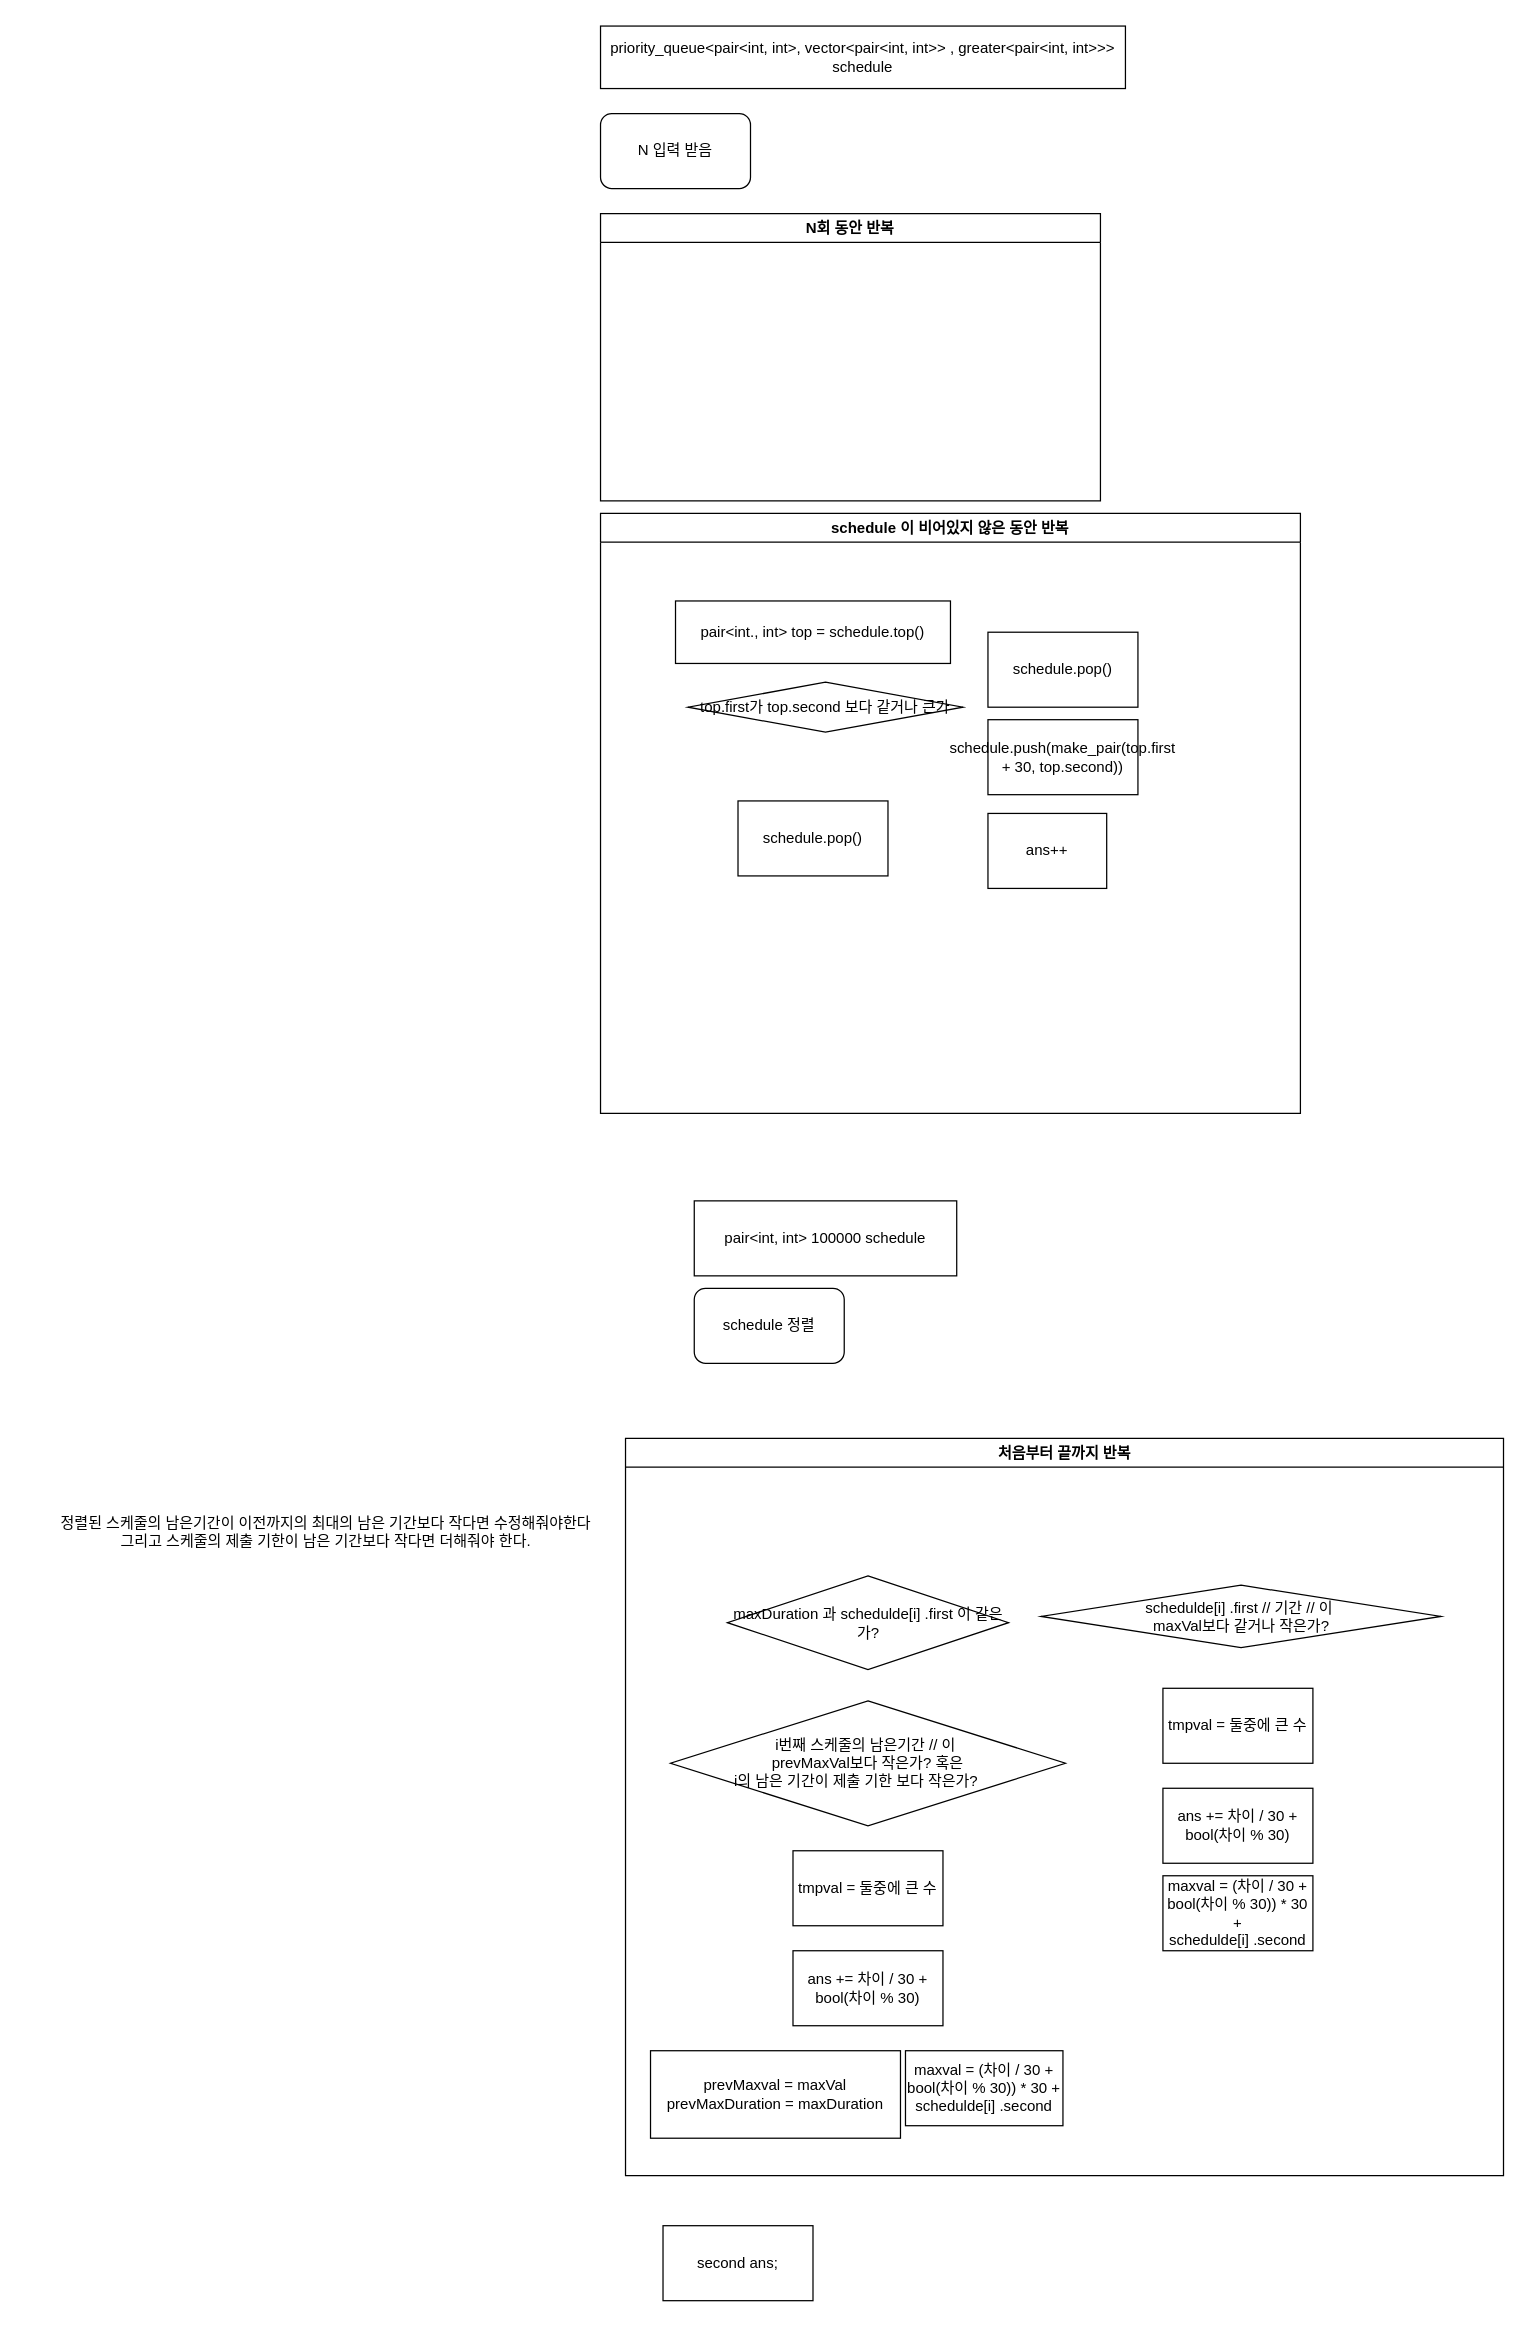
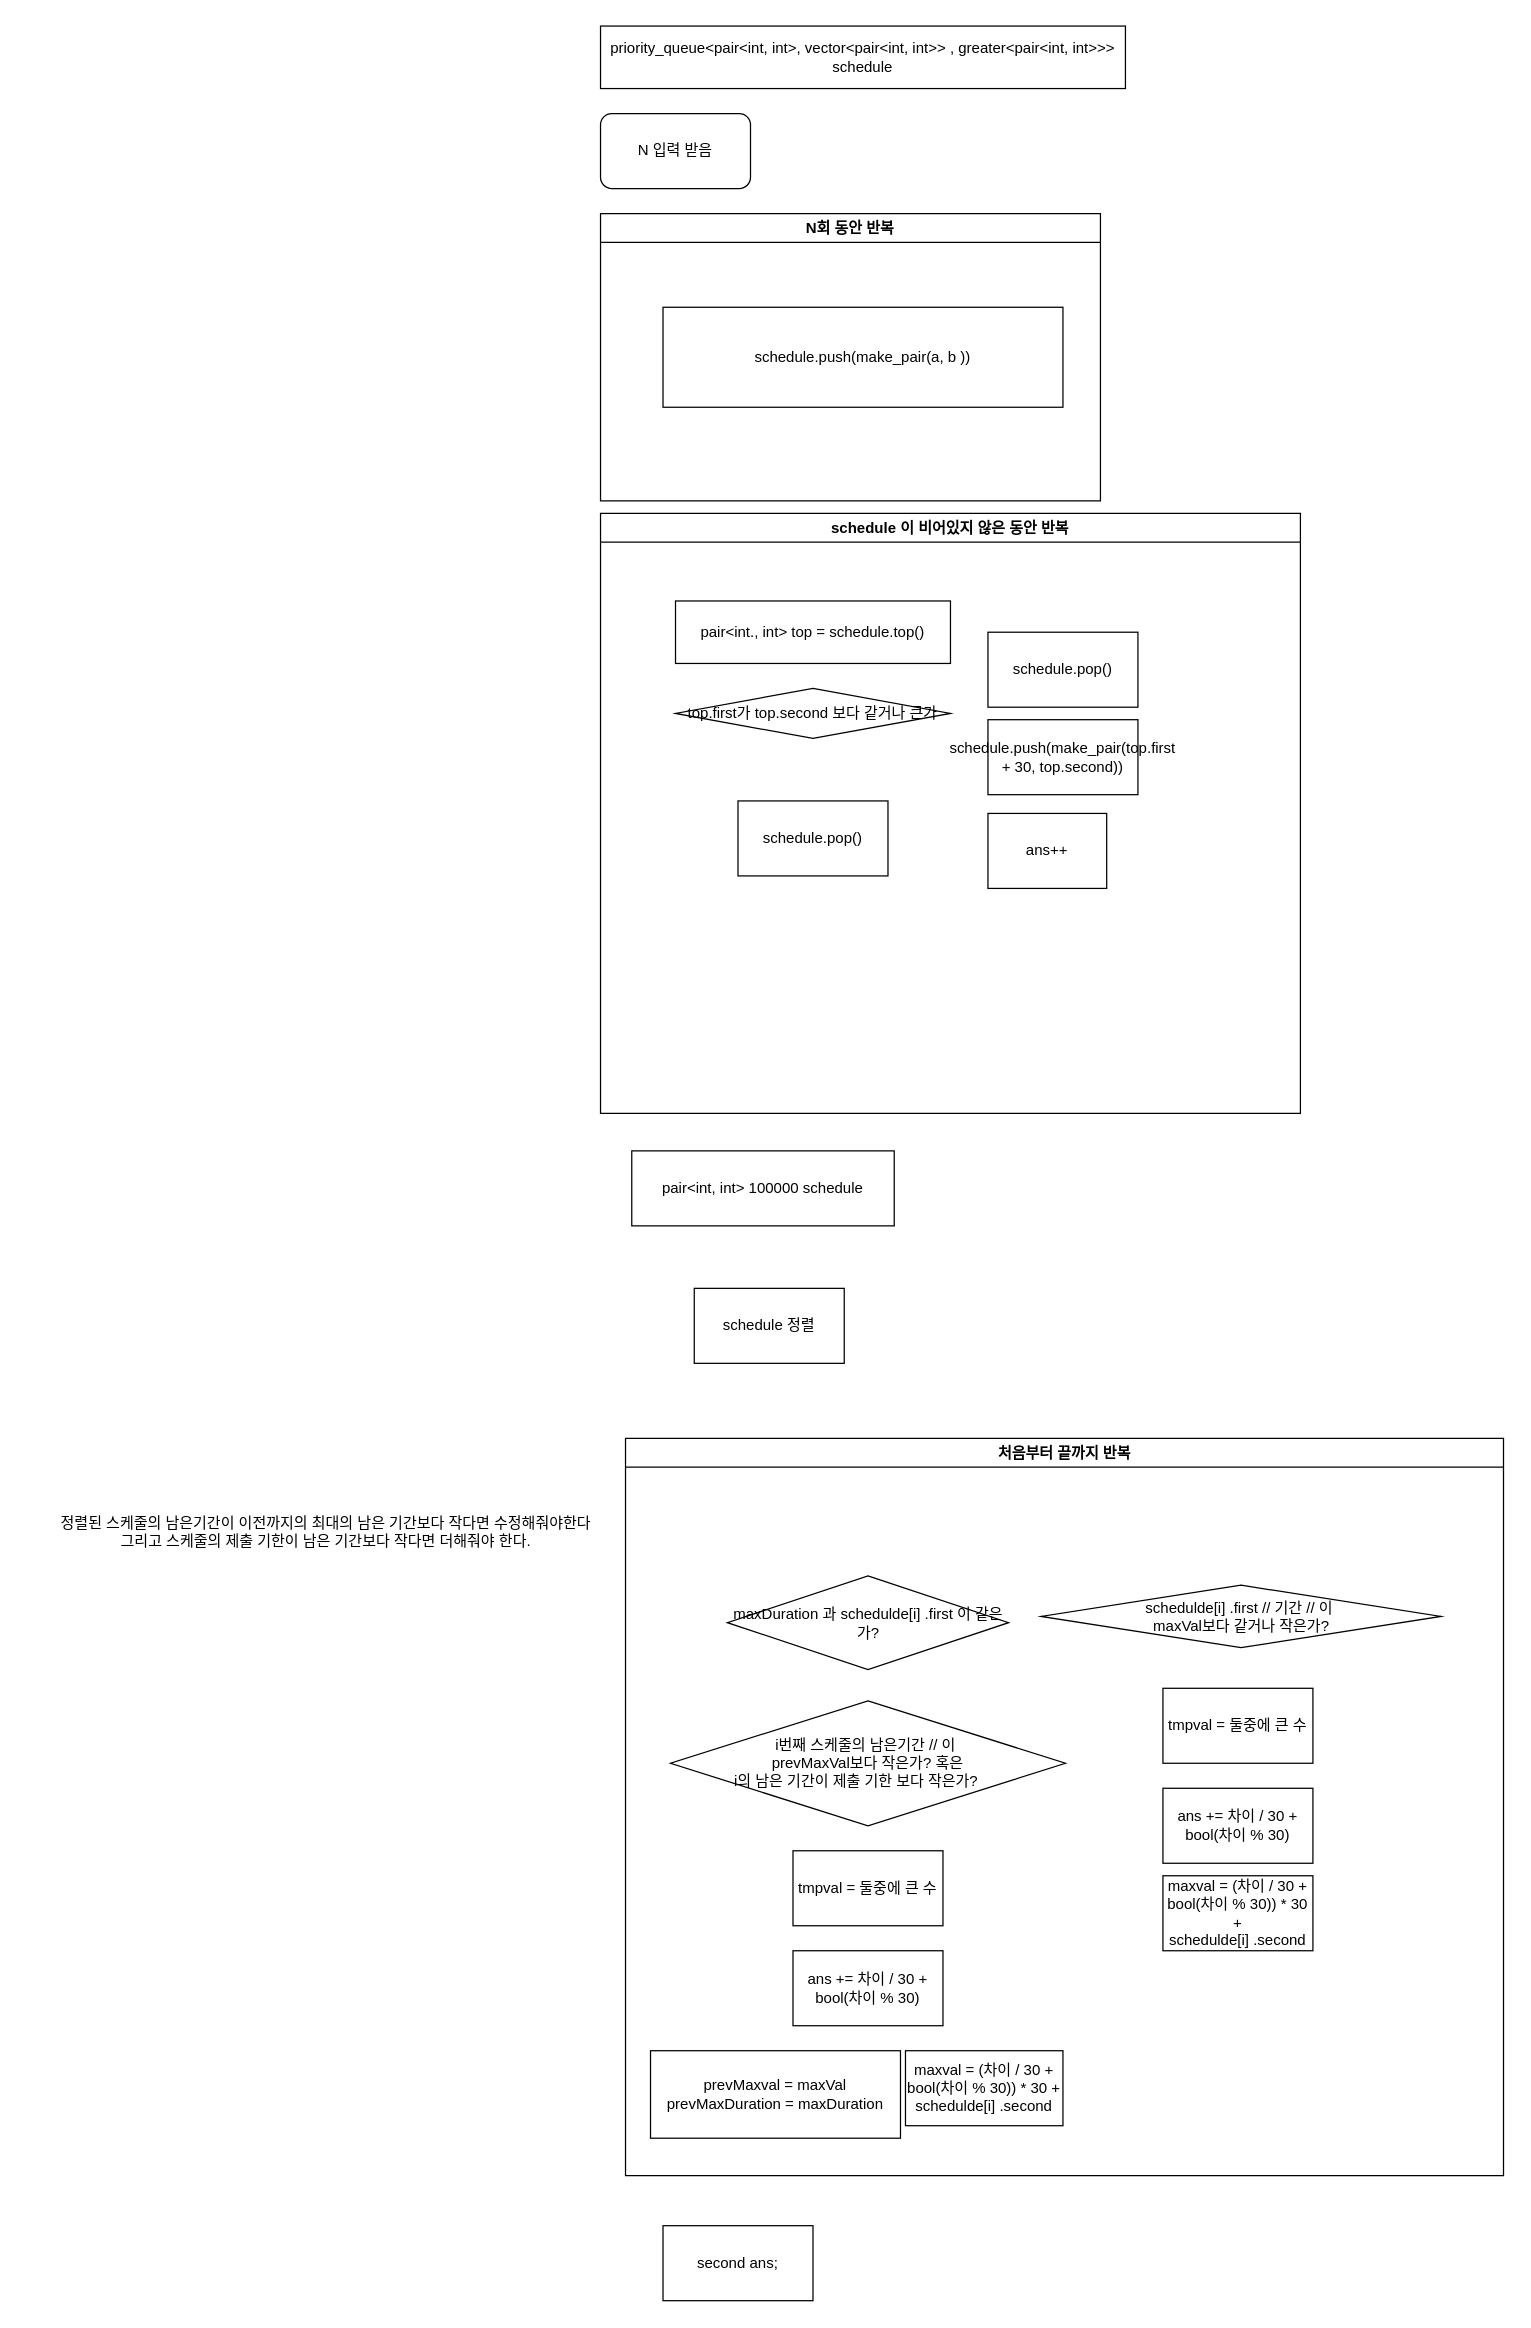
  <mxCell id="0" />
  <mxCell id="1" parent="0" />
  <mxCell id="2" value="N 입력 받음" style="whiteSpace=wrap;html=1;rounded=1;" vertex="1" parent="1"><mxGeometry x="480" y="90" width="120" height="60" as="geometry" /></mxCell>
  <mxCell id="3" value="N회 동안 반복" style="swimlane;whiteSpace=wrap;html=1;" vertex="1" parent="1"><mxGeometry x="480" y="170" width="400" height="230" as="geometry" /></mxCell>
+ <mxCell id="4" value="schedule.push(make_pair(a, b ))" style="rounded=0;whiteSpace=wrap;html=1;" vertex="1" parent="3"><mxGeometry x="50" y="75" width="320" height="80" as="geometry" /></mxCell>
  <mxCell id="5" value="priority_queue&amp;lt;pair&amp;lt;int, int&amp;gt;, vector&amp;lt;pair&amp;lt;int, int&amp;gt;&amp;gt; , greater&amp;lt;pair&amp;lt;int, int&amp;gt;&amp;gt;&amp;gt; schedule" style="rounded=0;whiteSpace=wrap;html=1;" vertex="1" parent="1"><mxGeometry x="480" y="20" width="420" height="50" as="geometry" /></mxCell>
  <mxCell id="6" value="schedule 이 비어있지 않은 동안 반복" style="swimlane;whiteSpace=wrap;html=1;" vertex="1" parent="1"><mxGeometry x="480" y="410" width="560" height="480" as="geometry" /></mxCell>
  <mxCell id="7" value="pair&amp;lt;int., int&amp;gt; top = schedule.top()" style="rounded=0;whiteSpace=wrap;html=1;" vertex="1" parent="6"><mxGeometry x="60" y="70" width="220" height="50" as="geometry" /></mxCell>
- <mxCell id="8" value="top.first가 top.second 보다 같거나 큰가" style="rounded=0;whiteSpace=wrap;html=1;shape=rhombus;perimeter=rhombusPerimeter;" vertex="1" parent="6"><mxGeometry x="70" y="135" width="220" height="40" as="geometry" /></mxCell>
+ <mxCell id="8" value="top.first가 top.second 보다 같거나 큰가" style="rounded=0;whiteSpace=wrap;html=1;shape=rhombus;perimeter=rhombusPerimeter;" vertex="1" parent="6"><mxGeometry x="60" y="140" width="220" height="40" as="geometry" /></mxCell>
  <mxCell id="9" value="schedule.pop()" style="rounded=0;whiteSpace=wrap;html=1;" vertex="1" parent="6"><mxGeometry x="110" y="230" width="120" height="60" as="geometry" /></mxCell>
  <mxCell id="10" value="schedule.push(make_pair(top.first + 30, top.second))" style="rounded=0;whiteSpace=wrap;html=1;" vertex="1" parent="6"><mxGeometry x="310" y="165" width="120" height="60" as="geometry" /></mxCell>
  <mxCell id="11" value="schedule.pop()" style="rounded=0;whiteSpace=wrap;html=1;" vertex="1" parent="6"><mxGeometry x="310" y="95" width="120" height="60" as="geometry" /></mxCell>
  <mxCell id="12" value="ans++" style="rounded=0;whiteSpace=wrap;html=1;" vertex="1" parent="6"><mxGeometry x="310" y="240" width="95" height="60" as="geometry" /></mxCell>
- <mxCell id="13" value="pair&amp;lt;int, int&amp;gt; 100000 schedule" style="rounded=0;whiteSpace=wrap;html=1;" vertex="1" parent="1"><mxGeometry x="555" y="960" width="210" height="60" as="geometry" /></mxCell>
- <mxCell id="14" value="schedule 정렬" style="whiteSpace=wrap;html=1;rounded=1;" vertex="1" parent="1"><mxGeometry x="555" y="1030" width="120" height="60" as="geometry" /></mxCell>
+ <mxCell id="13" value="pair&amp;lt;int, int&amp;gt; 100000 schedule" style="rounded=0;whiteSpace=wrap;html=1;" vertex="1" parent="1"><mxGeometry x="505" y="920" width="210" height="60" as="geometry" /></mxCell>
+ <mxCell id="14" value="schedule 정렬" style="rounded=0;whiteSpace=wrap;html=1;" vertex="1" parent="1"><mxGeometry x="555" y="1030" width="120" height="60" as="geometry" /></mxCell>
  <mxCell id="15" value="처음부터 끝까지 반복" style="swimlane;whiteSpace=wrap;html=1;" vertex="1" parent="1"><mxGeometry x="500" y="1150" width="702.5" height="590" as="geometry" /></mxCell>
  <mxCell id="16" value="schedulde[i] .first // 기간 // 이&amp;nbsp;&lt;br&gt;maxVal보다 같거나 작은가?" style="rounded=0;whiteSpace=wrap;html=1;shape=rhombus;perimeter=rhombusPerimeter;" vertex="1" parent="15"><mxGeometry x="332.5" y="117.5" width="320" height="50" as="geometry" /></mxCell>
  <mxCell id="17" value="ans += 차이 / 30 + bool(차이 % 30)" style="rounded=0;whiteSpace=wrap;html=1;" vertex="1" parent="15"><mxGeometry x="430" y="280" width="120" height="60" as="geometry" /></mxCell>
  <mxCell id="18" value="maxval = (차이 / 30 + bool(차이 % 30)) * 30 + schedulde[i]&amp;nbsp;.second" style="whiteSpace=wrap;html=1;" vertex="1" parent="15"><mxGeometry x="430" y="350" width="120" height="60" as="geometry" /></mxCell>
  <mxCell id="19" value="maxDuration 과 schedulde[i] .first 이 같은가?" style="rhombus;whiteSpace=wrap;html=1;" vertex="1" parent="15"><mxGeometry x="81.5" y="110" width="225" height="75" as="geometry" /></mxCell>
  <mxCell id="20" value="i번째 스케줄의 남은기간 // 이&amp;nbsp;&lt;br&gt;prevMaxVal보다 작은가? 혹은&lt;br&gt;i의 남은 기간이 제출 기한 보다 작은가?&lt;span style=&quot;white-space: pre;&quot;&gt;&#09;&lt;/span&gt;" style="rounded=0;whiteSpace=wrap;html=1;shape=rhombus;perimeter=rhombusPerimeter;" vertex="1" parent="15"><mxGeometry x="36" y="210" width="316" height="100" as="geometry" /></mxCell>
  <mxCell id="21" value="tmpval = 둘중에 큰 수" style="whiteSpace=wrap;html=1;" vertex="1" parent="15"><mxGeometry x="134" y="330" width="120" height="60" as="geometry" /></mxCell>
  <mxCell id="22" value="ans += 차이 / 30 + bool(차이 % 30)" style="rounded=0;whiteSpace=wrap;html=1;" vertex="1" parent="15"><mxGeometry x="134" y="410" width="120" height="60" as="geometry" /></mxCell>
  <mxCell id="23" value="maxval = (차이 / 30 + bool(차이 % 30)) * 30 + schedulde[i]&amp;nbsp;.second" style="whiteSpace=wrap;html=1;" vertex="1" parent="15"><mxGeometry x="224" y="490" width="126" height="60" as="geometry" /></mxCell>
  <mxCell id="24" value="prevMaxval = maxVal&lt;br&gt;prevMaxDuration = maxDuration" style="whiteSpace=wrap;html=1;" vertex="1" parent="15"><mxGeometry x="20" y="490" width="200" height="70" as="geometry" /></mxCell>
  <mxCell id="25" value="tmpval = 둘중에 큰 수" style="whiteSpace=wrap;html=1;" vertex="1" parent="15"><mxGeometry x="430" y="200" width="120" height="60" as="geometry" /></mxCell>
  <mxCell id="26" value="second ans;" style="rounded=0;whiteSpace=wrap;html=1;" vertex="1" parent="1"><mxGeometry x="530" y="1780" width="120" height="60" as="geometry" /></mxCell>
  <mxCell id="27" value="정렬된 스케줄의 남은기간이 이전까지의 최대의 남은 기간보다 작다면 수정해줘야한다&lt;br&gt;그리고 스케줄의 제출 기한이 남은 기간보다 작다면 더해줘야 한다." style="text;html=1;align=center;verticalAlign=middle;resizable=0;points=[];autosize=1;strokeColor=none;fillColor=none;" vertex="1" parent="1"><mxGeometry x="20" y="1205" width="480" height="40" as="geometry" /></mxCell>
